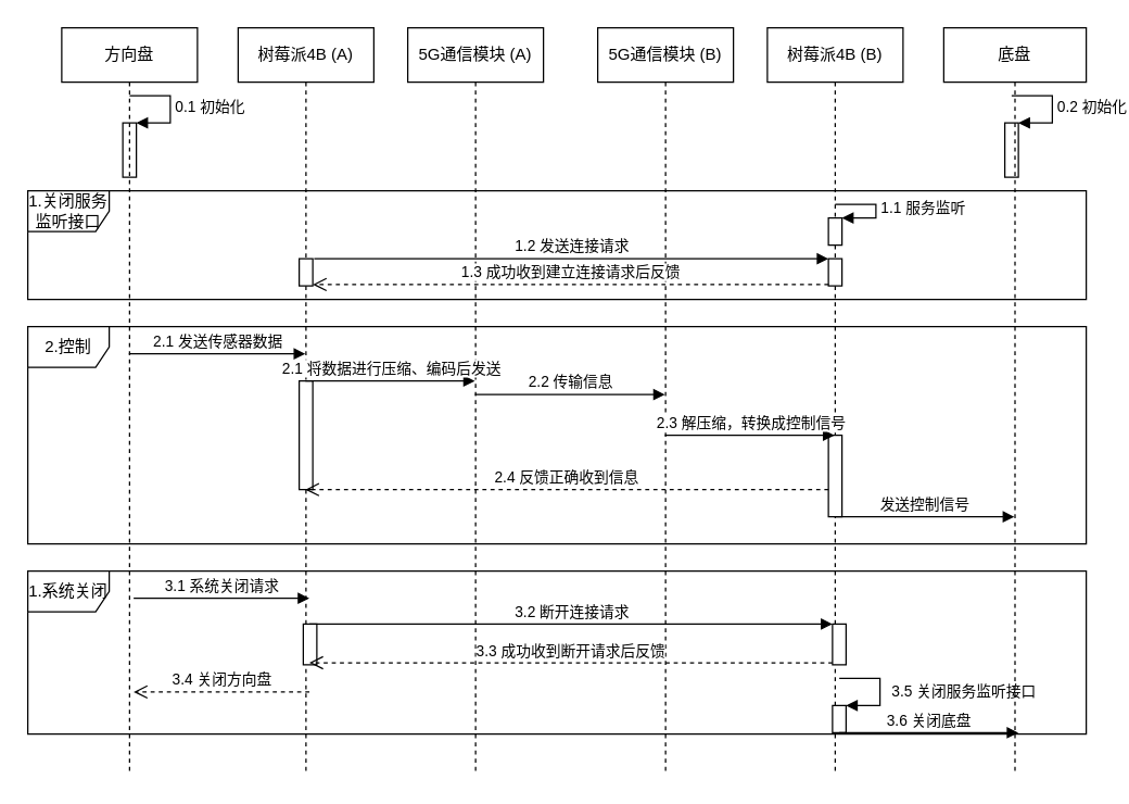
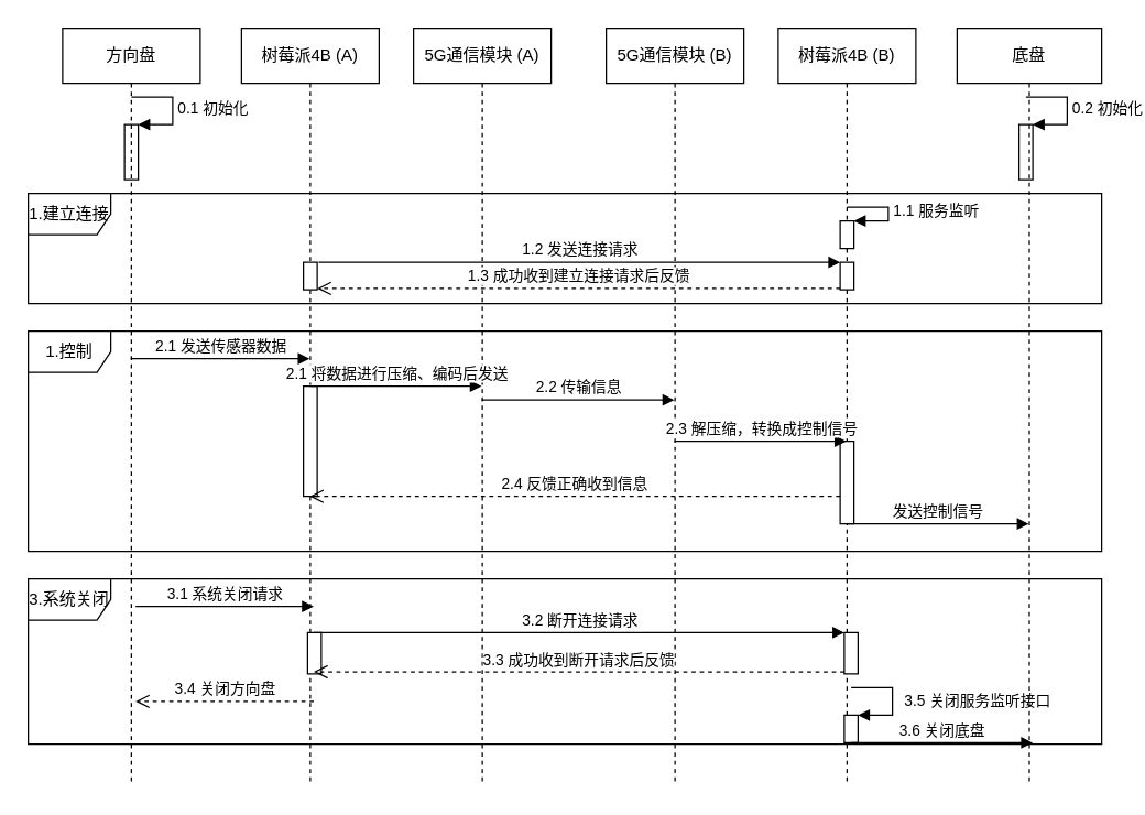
  <mxCell id="0" />
  <mxCell id="1" parent="0" />
  <mxCell id="2" value="" style="html=1;points=[];perimeter=orthogonalPerimeter;" vertex="1" parent="1"><mxGeometry x="90" y="90" width="10" height="40" as="geometry" /></mxCell>
  <mxCell id="3" value="0.1 初始化" style="edgeStyle=orthogonalEdgeStyle;html=1;align=left;spacingLeft=2;endArrow=block;rounded=0;entryX=1;entryY=0;" edge="1" target="2" parent="1"><mxGeometry relative="1" as="geometry"><mxPoint x="95" y="70" as="sourcePoint" /><Array as="points"><mxPoint x="125" y="70" /></Array></mxGeometry></mxCell>
  <mxCell id="4" value="" style="html=1;points=[];perimeter=orthogonalPerimeter;" vertex="1" parent="1"><mxGeometry x="740" y="90" width="10" height="40" as="geometry" /></mxCell>
  <mxCell id="5" value="0.2 初始化" style="edgeStyle=orthogonalEdgeStyle;html=1;align=left;spacingLeft=2;endArrow=block;rounded=0;entryX=1;entryY=0;" edge="1" parent="1" target="4"><mxGeometry relative="1" as="geometry"><mxPoint x="745" y="70" as="sourcePoint" /><Array as="points"><mxPoint x="775" y="70" /></Array></mxGeometry></mxCell>
  <mxCell id="6" value="方向盘" style="shape=umlLifeline;perimeter=lifelinePerimeter;whiteSpace=wrap;html=1;container=1;collapsible=0;recursiveResize=0;outlineConnect=0;" vertex="1" parent="1"><mxGeometry x="45" y="20" width="100" height="550" as="geometry" /></mxCell>
  <mxCell id="7" value="树莓派4B (A)" style="shape=umlLifeline;perimeter=lifelinePerimeter;whiteSpace=wrap;html=1;container=1;collapsible=0;recursiveResize=0;outlineConnect=0;" vertex="1" parent="1"><mxGeometry x="175" y="20" width="100" height="550" as="geometry" /></mxCell>
  <mxCell id="8" value="" style="html=1;points=[];perimeter=orthogonalPerimeter;" vertex="1" parent="7"><mxGeometry x="45" y="260" width="10" height="80" as="geometry" /></mxCell>
  <mxCell id="9" value="" style="html=1;points=[];perimeter=orthogonalPerimeter;" vertex="1" parent="7"><mxGeometry x="48" y="439" width="10" height="30" as="geometry" /></mxCell>
  <mxCell id="10" value="5G通信模块 (A)" style="shape=umlLifeline;perimeter=lifelinePerimeter;whiteSpace=wrap;html=1;container=1;collapsible=0;recursiveResize=0;outlineConnect=0;" vertex="1" parent="1"><mxGeometry x="300" y="20" width="100" height="550" as="geometry" /></mxCell>
  <mxCell id="11" value="5G通信模块 (B)" style="shape=umlLifeline;perimeter=lifelinePerimeter;whiteSpace=wrap;html=1;container=1;collapsible=0;recursiveResize=0;outlineConnect=0;" vertex="1" parent="1"><mxGeometry x="440" y="20" width="100" height="550" as="geometry" /></mxCell>
  <mxCell id="12" value="树莓派4B (B)" style="shape=umlLifeline;perimeter=lifelinePerimeter;whiteSpace=wrap;html=1;container=1;collapsible=0;recursiveResize=0;outlineConnect=0;" vertex="1" parent="1"><mxGeometry x="565" y="20" width="100" height="550" as="geometry" /></mxCell>
  <mxCell id="13" value="" style="html=1;points=[];perimeter=orthogonalPerimeter;" vertex="1" parent="12"><mxGeometry x="45" y="300" width="10" height="60" as="geometry" /></mxCell>
  <mxCell id="14" value="" style="html=1;points=[];perimeter=orthogonalPerimeter;" vertex="1" parent="12"><mxGeometry x="48" y="439" width="10" height="30" as="geometry" /></mxCell>
  <mxCell id="15" value="" style="html=1;points=[];perimeter=orthogonalPerimeter;" vertex="1" parent="12"><mxGeometry x="48" y="499" width="10" height="20" as="geometry" /></mxCell>
  <mxCell id="16" value="3.5 关闭服务监听接口" style="edgeStyle=orthogonalEdgeStyle;html=1;align=left;spacingLeft=2;endArrow=block;rounded=0;entryX=1;entryY=0;" edge="1" target="15" parent="12"><mxGeometry x="0.067" y="5" relative="1" as="geometry"><mxPoint x="53" y="479" as="sourcePoint" /><Array as="points"><mxPoint x="83" y="479" /></Array><mxPoint as="offset" /></mxGeometry></mxCell>
  <mxCell id="17" value="底盘" style="shape=umlLifeline;perimeter=lifelinePerimeter;whiteSpace=wrap;html=1;container=1;collapsible=0;recursiveResize=0;outlineConnect=0;" vertex="1" parent="1"><mxGeometry x="695" y="20" width="105" height="550" as="geometry" /></mxCell>
- <mxCell id="18" value="1.关闭服务监听接口" style="shape=umlFrame;whiteSpace=wrap;html=1;" vertex="1" parent="17"><mxGeometry x="-675" y="120" width="780" height="80" as="geometry" /></mxCell>
+ <mxCell id="18" value="1.建立连接" style="shape=umlFrame;whiteSpace=wrap;html=1;" vertex="1" parent="17"><mxGeometry x="-675" y="120" width="780" height="80" as="geometry" /></mxCell>
  <mxCell id="19" value="" style="html=1;points=[];perimeter=orthogonalPerimeter;" vertex="1" parent="17"><mxGeometry x="-85" y="140" width="10" height="20" as="geometry" /></mxCell>
  <mxCell id="20" value="1.1 服务监听" style="edgeStyle=orthogonalEdgeStyle;html=1;align=left;spacingLeft=2;endArrow=block;rounded=0;entryX=1;entryY=0;" edge="1" parent="17" target="19"><mxGeometry relative="1" as="geometry"><mxPoint x="-80" y="130" as="sourcePoint" /><Array as="points"><mxPoint x="-50" y="130" /></Array></mxGeometry></mxCell>
  <mxCell id="21" value="" style="html=1;points=[];perimeter=orthogonalPerimeter;" vertex="1" parent="17"><mxGeometry x="-85" y="170" width="10" height="20" as="geometry" /></mxCell>
  <mxCell id="22" value="1.2 发送连接请求" style="html=1;verticalAlign=bottom;endArrow=block;entryX=0;entryY=0;rounded=0;exitX=1.1;exitY=0;exitDx=0;exitDy=0;exitPerimeter=0;" edge="1" target="21" parent="17" source="24"><mxGeometry relative="1" as="geometry"><mxPoint x="-155" y="170" as="sourcePoint" /></mxGeometry></mxCell>
  <mxCell id="23" value="1.3 成功收到建立连接请求后反馈" style="html=1;verticalAlign=bottom;endArrow=open;dashed=1;endSize=8;exitX=0;exitY=0.95;rounded=0;" edge="1" source="21" parent="17" target="24"><mxGeometry relative="1" as="geometry"><mxPoint x="-155" y="246" as="targetPoint" /></mxGeometry></mxCell>
  <mxCell id="24" value="" style="html=1;points=[];perimeter=orthogonalPerimeter;" vertex="1" parent="17"><mxGeometry x="-475" y="170" width="10" height="20" as="geometry" /></mxCell>
  <mxCell id="25" value="2.1 发送传感器数据" style="html=1;verticalAlign=bottom;endArrow=block;rounded=0;" edge="1" parent="1" source="6" target="7"><mxGeometry width="80" relative="1" as="geometry"><mxPoint x="390" y="240" as="sourcePoint" /><mxPoint x="470" y="240" as="targetPoint" /><Array as="points"><mxPoint x="200" y="260" /></Array></mxGeometry></mxCell>
  <mxCell id="26" value="2.1 将数据进行压缩、编码后发送" style="html=1;verticalAlign=bottom;endArrow=block;rounded=0;" edge="1" parent="1" source="7" target="10"><mxGeometry width="80" relative="1" as="geometry"><mxPoint x="390" y="240" as="sourcePoint" /><mxPoint x="470" y="240" as="targetPoint" /><Array as="points"><mxPoint x="280" y="280" /></Array></mxGeometry></mxCell>
  <mxCell id="27" value="2.2 传输信息" style="html=1;verticalAlign=bottom;endArrow=block;rounded=0;" edge="1" parent="1" source="10" target="11"><mxGeometry width="80" relative="1" as="geometry"><mxPoint x="234.5" y="290" as="sourcePoint" /><mxPoint x="359.5" y="290" as="targetPoint" /><Array as="points"><mxPoint x="380" y="290" /></Array></mxGeometry></mxCell>
  <mxCell id="28" value="2.3 解压缩，转换成控制信号" style="html=1;verticalAlign=bottom;endArrow=block;rounded=0;" edge="1" parent="1" source="11" target="12"><mxGeometry width="80" relative="1" as="geometry"><mxPoint x="490" y="300" as="sourcePoint" /><mxPoint x="610" y="300" as="targetPoint" /><Array as="points"><mxPoint x="500" y="320" /><mxPoint x="540" y="320" /></Array></mxGeometry></mxCell>
  <mxCell id="29" value="2.4 反馈正确收到信息" style="html=1;verticalAlign=bottom;endArrow=open;dashed=1;endSize=8;rounded=0;" edge="1" parent="1" target="7"><mxGeometry relative="1" as="geometry"><mxPoint x="610" y="360" as="sourcePoint" /><mxPoint x="390" y="240" as="targetPoint" /><Array as="points"><mxPoint x="230" y="360" /></Array></mxGeometry></mxCell>
  <mxCell id="30" value="发送控制信号" style="html=1;verticalAlign=bottom;endArrow=block;rounded=0;" edge="1" parent="1" target="17"><mxGeometry width="80" relative="1" as="geometry"><mxPoint x="615" y="380" as="sourcePoint" /><mxPoint x="695" y="380" as="targetPoint" /></mxGeometry></mxCell>
- <mxCell id="31" value="2.控制" style="shape=umlFrame;whiteSpace=wrap;html=1;" vertex="1" parent="1"><mxGeometry x="20" y="240" width="780" height="160" as="geometry" /></mxCell>
+ <mxCell id="31" value="1.控制" style="shape=umlFrame;whiteSpace=wrap;html=1;" vertex="1" parent="1"><mxGeometry x="20" y="240" width="780" height="160" as="geometry" /></mxCell>
  <mxCell id="32" value="3.2 断开连接请求" style="html=1;verticalAlign=bottom;endArrow=block;entryX=0;entryY=0;rounded=0;" edge="1" target="14" parent="1"><mxGeometry relative="1" as="geometry"><mxPoint x="227.5" y="459" as="sourcePoint" /></mxGeometry></mxCell>
  <mxCell id="33" value="3.3 成功收到断开请求后反馈" style="html=1;verticalAlign=bottom;endArrow=open;dashed=1;endSize=8;exitX=0;exitY=0.95;rounded=0;" edge="1" source="14" parent="1"><mxGeometry relative="1" as="geometry"><mxPoint x="227.5" y="487.5" as="targetPoint" /></mxGeometry></mxCell>
  <mxCell id="34" value="3.4 关闭方向盘" style="html=1;verticalAlign=bottom;endArrow=open;dashed=1;endSize=8;rounded=0;" edge="1" parent="1"><mxGeometry relative="1" as="geometry"><mxPoint x="227.5" y="509" as="sourcePoint" /><mxPoint x="98" y="509" as="targetPoint" /></mxGeometry></mxCell>
  <mxCell id="35" value="3.6 关闭底盘" style="html=1;verticalAlign=bottom;endArrow=block;rounded=0;" edge="1" parent="1"><mxGeometry width="80" relative="1" as="geometry"><mxPoint x="618" y="539" as="sourcePoint" /><mxPoint x="750" y="539" as="targetPoint" /></mxGeometry></mxCell>
  <mxCell id="36" value="3.1 系统关闭请求" style="html=1;verticalAlign=bottom;endArrow=block;rounded=0;" edge="1" parent="1"><mxGeometry width="80" relative="1" as="geometry"><mxPoint x="98" y="440" as="sourcePoint" /><mxPoint x="227.5" y="440" as="targetPoint" /></mxGeometry></mxCell>
- <mxCell id="37" value="1.系统关闭" style="shape=umlFrame;whiteSpace=wrap;html=1;" vertex="1" parent="1"><mxGeometry x="20" y="420" width="780" height="120" as="geometry" /></mxCell>
+ <mxCell id="37" value="3.系统关闭" style="shape=umlFrame;whiteSpace=wrap;html=1;" vertex="1" parent="1"><mxGeometry x="20" y="420" width="780" height="120" as="geometry" /></mxCell>
